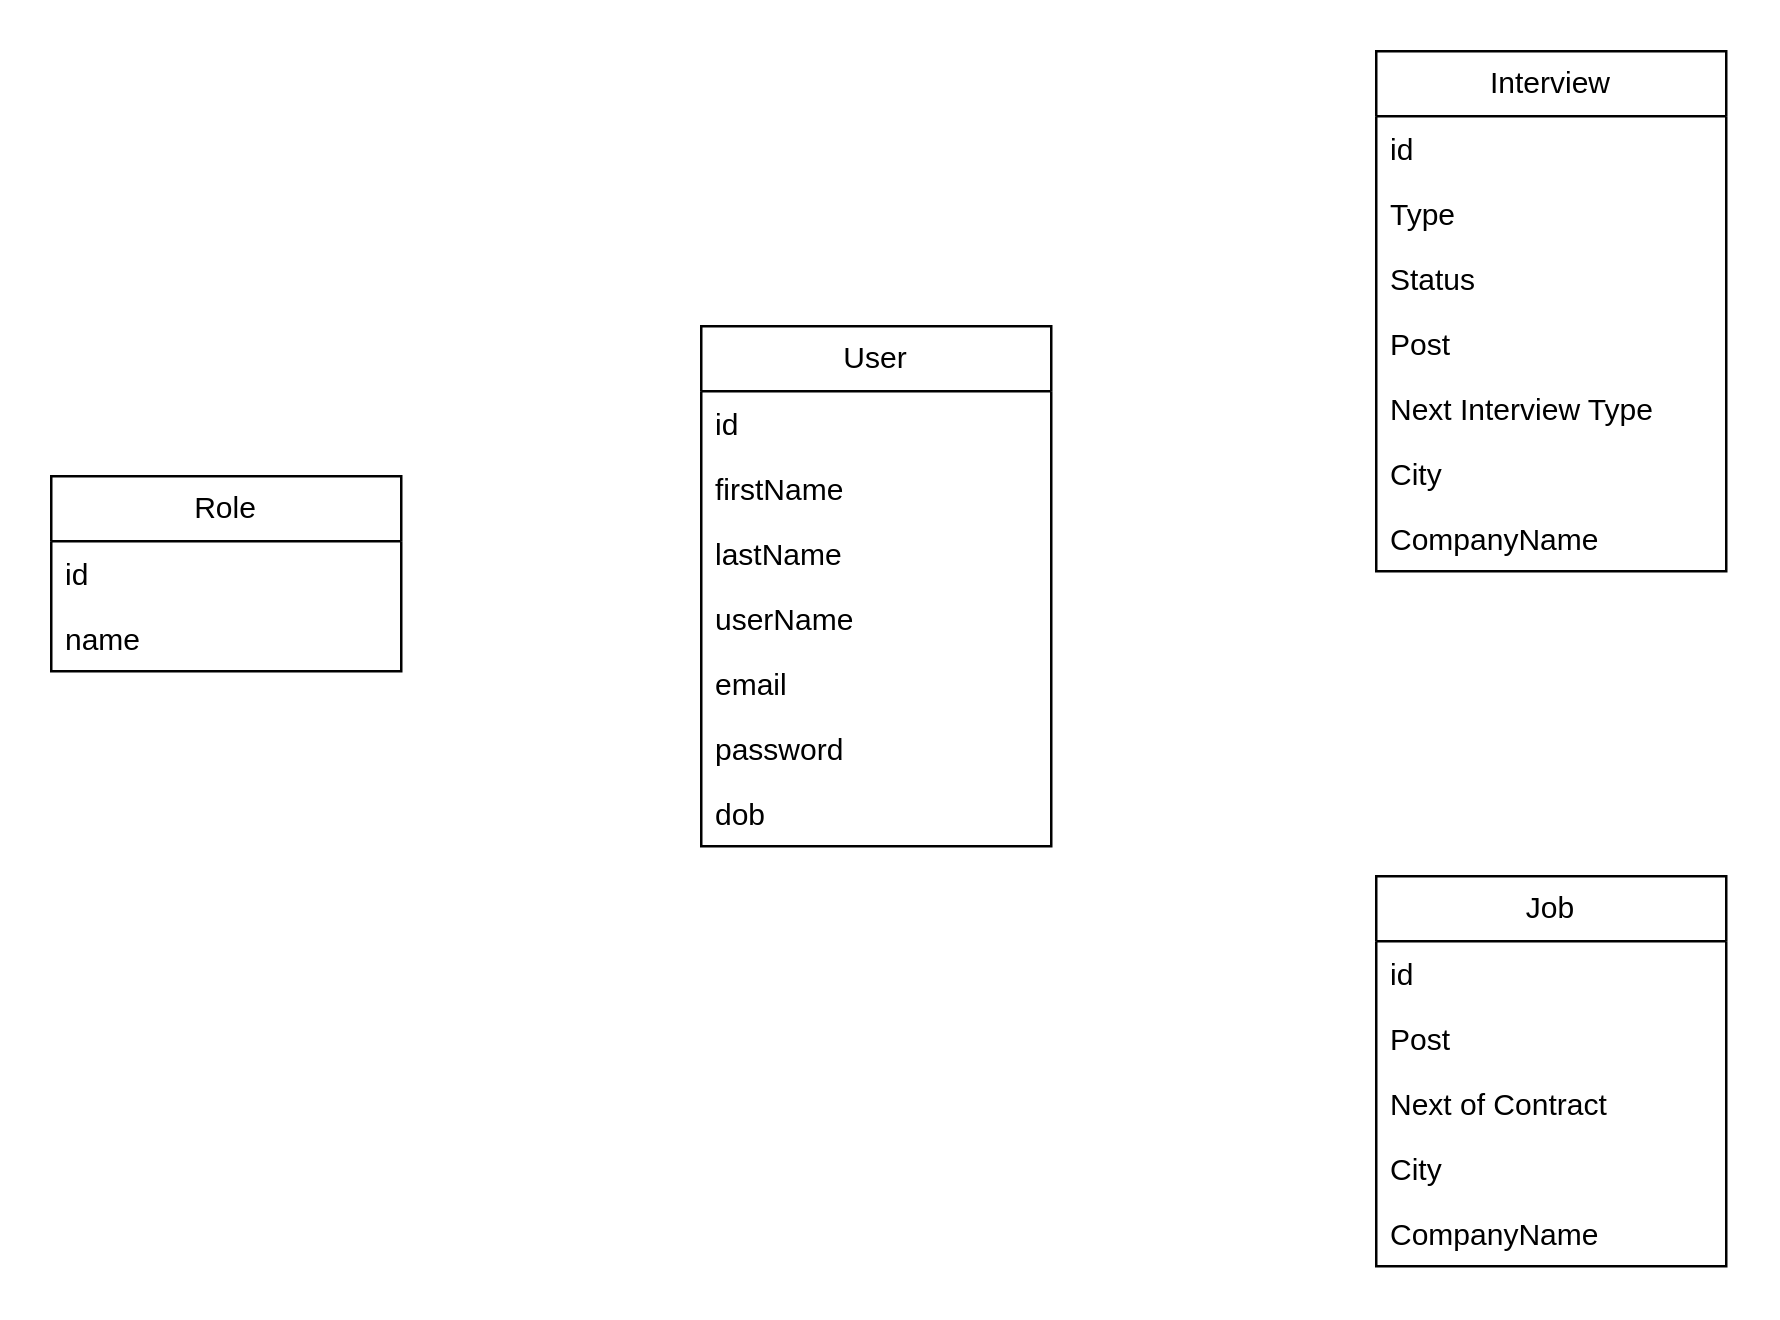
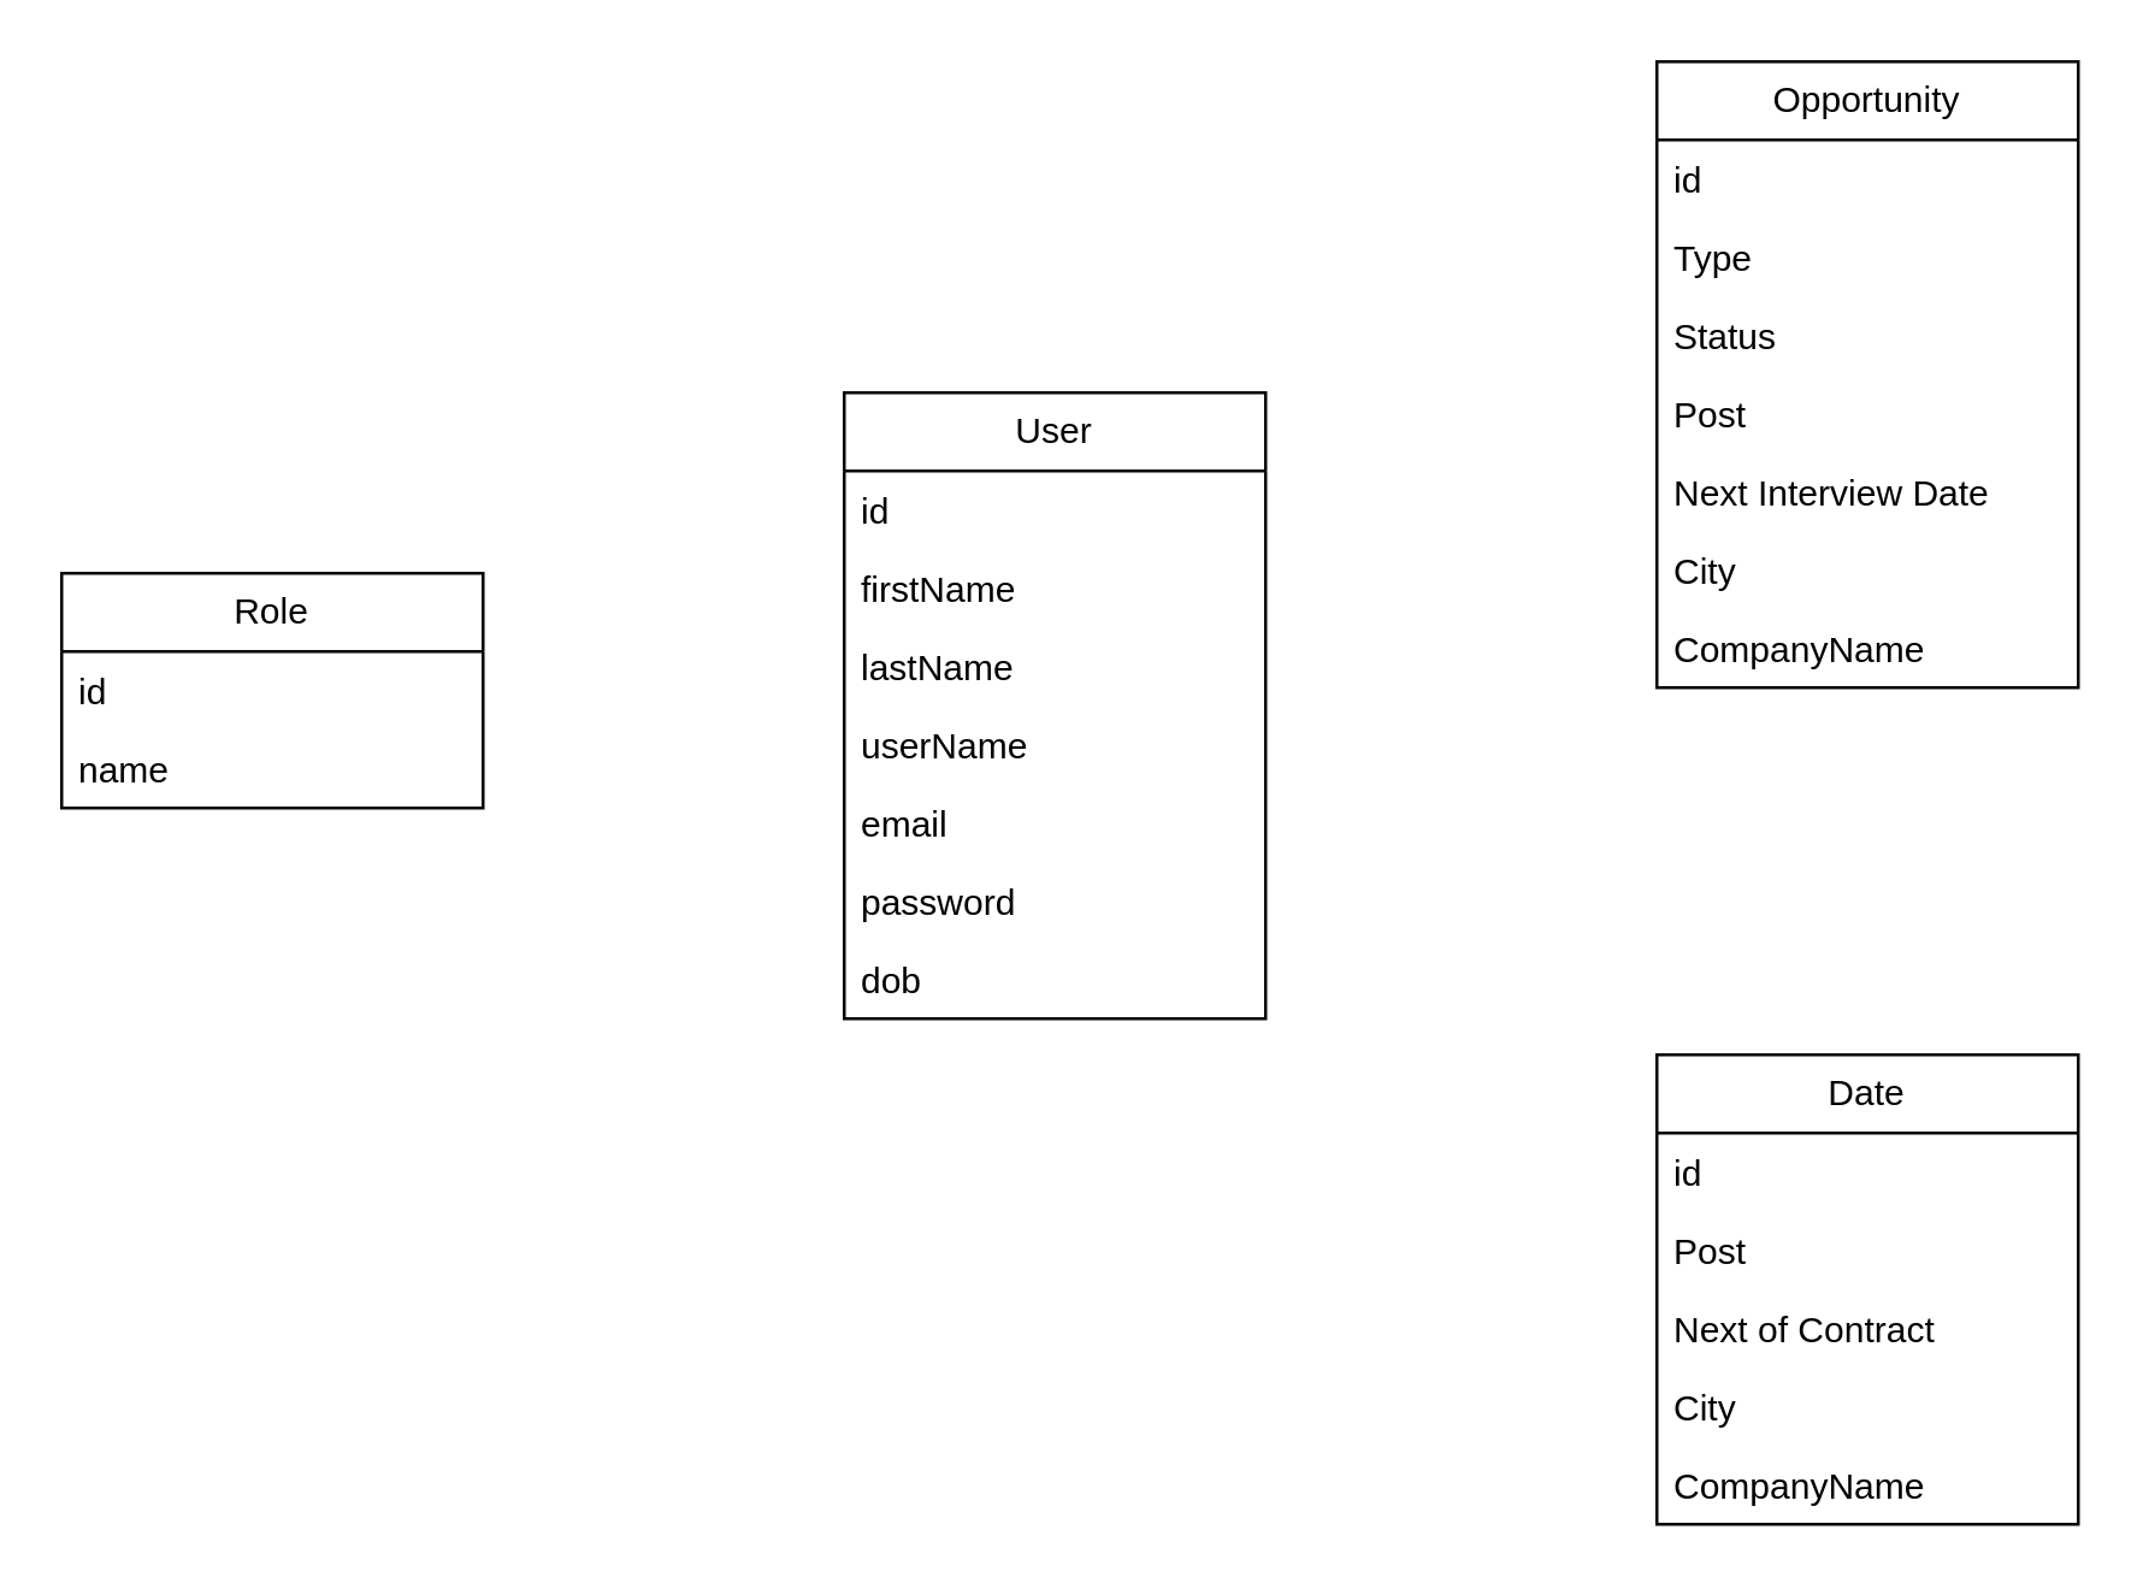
  <mxCell id="0" />
  <mxCell id="1" parent="0" />
  <mxCell id="2" value="User" style="swimlane;fontStyle=0;childLayout=stackLayout;horizontal=1;startSize=26;fillColor=none;horizontalStack=0;resizeParent=1;resizeParentMax=0;resizeLast=0;collapsible=1;marginBottom=0;whiteSpace=wrap;html=1;" vertex="1" parent="1"><mxGeometry x="280" y="130" width="140" height="208" as="geometry" /></mxCell>
  <mxCell id="3" value="id" style="text;strokeColor=none;fillColor=none;align=left;verticalAlign=top;spacingLeft=4;spacingRight=4;overflow=hidden;rotatable=0;points=[[0,0.5],[1,0.5]];portConstraint=eastwest;whiteSpace=wrap;html=1;" vertex="1" parent="2"><mxGeometry y="26" width="140" height="26" as="geometry" /></mxCell>
  <mxCell id="4" value="firstName" style="text;strokeColor=none;fillColor=none;align=left;verticalAlign=top;spacingLeft=4;spacingRight=4;overflow=hidden;rotatable=0;points=[[0,0.5],[1,0.5]];portConstraint=eastwest;whiteSpace=wrap;html=1;" vertex="1" parent="2"><mxGeometry y="52" width="140" height="26" as="geometry" /></mxCell>
  <mxCell id="5" value="lastName" style="text;strokeColor=none;fillColor=none;align=left;verticalAlign=top;spacingLeft=4;spacingRight=4;overflow=hidden;rotatable=0;points=[[0,0.5],[1,0.5]];portConstraint=eastwest;whiteSpace=wrap;html=1;" vertex="1" parent="2"><mxGeometry y="78" width="140" height="26" as="geometry" /></mxCell>
  <mxCell id="6" value="userName" style="text;strokeColor=none;fillColor=none;align=left;verticalAlign=top;spacingLeft=4;spacingRight=4;overflow=hidden;rotatable=0;points=[[0,0.5],[1,0.5]];portConstraint=eastwest;whiteSpace=wrap;html=1;" vertex="1" parent="2"><mxGeometry y="104" width="140" height="26" as="geometry" /></mxCell>
  <mxCell id="7" value="email" style="text;strokeColor=none;fillColor=none;align=left;verticalAlign=top;spacingLeft=4;spacingRight=4;overflow=hidden;rotatable=0;points=[[0,0.5],[1,0.5]];portConstraint=eastwest;whiteSpace=wrap;html=1;" vertex="1" parent="2"><mxGeometry y="130" width="140" height="26" as="geometry" /></mxCell>
  <mxCell id="8" value="password" style="text;strokeColor=none;fillColor=none;align=left;verticalAlign=top;spacingLeft=4;spacingRight=4;overflow=hidden;rotatable=0;points=[[0,0.5],[1,0.5]];portConstraint=eastwest;whiteSpace=wrap;html=1;" vertex="1" parent="2"><mxGeometry y="156" width="140" height="26" as="geometry" /></mxCell>
  <mxCell id="9" value="dob" style="text;strokeColor=none;fillColor=none;align=left;verticalAlign=top;spacingLeft=4;spacingRight=4;overflow=hidden;rotatable=0;points=[[0,0.5],[1,0.5]];portConstraint=eastwest;whiteSpace=wrap;html=1;" vertex="1" parent="2"><mxGeometry y="182" width="140" height="26" as="geometry" /></mxCell>
- <mxCell id="10" value="Interview" style="swimlane;fontStyle=0;childLayout=stackLayout;horizontal=1;startSize=26;fillColor=none;horizontalStack=0;resizeParent=1;resizeParentMax=0;resizeLast=0;collapsible=1;marginBottom=0;whiteSpace=wrap;html=1;" vertex="1" parent="1"><mxGeometry x="550" y="20" width="140" height="208" as="geometry" /></mxCell>
+ <mxCell id="10" value="Opportunity" style="swimlane;fontStyle=0;childLayout=stackLayout;horizontal=1;startSize=26;fillColor=none;horizontalStack=0;resizeParent=1;resizeParentMax=0;resizeLast=0;collapsible=1;marginBottom=0;whiteSpace=wrap;html=1;" vertex="1" parent="1"><mxGeometry x="550" y="20" width="140" height="208" as="geometry" /></mxCell>
  <mxCell id="11" value="id" style="text;strokeColor=none;fillColor=none;align=left;verticalAlign=top;spacingLeft=4;spacingRight=4;overflow=hidden;rotatable=0;points=[[0,0.5],[1,0.5]];portConstraint=eastwest;whiteSpace=wrap;html=1;" vertex="1" parent="10"><mxGeometry y="26" width="140" height="26" as="geometry" /></mxCell>
  <mxCell id="12" value="Type" style="text;strokeColor=none;fillColor=none;align=left;verticalAlign=top;spacingLeft=4;spacingRight=4;overflow=hidden;rotatable=0;points=[[0,0.5],[1,0.5]];portConstraint=eastwest;whiteSpace=wrap;html=1;" vertex="1" parent="10"><mxGeometry y="52" width="140" height="26" as="geometry" /></mxCell>
  <mxCell id="13" value="Status" style="text;strokeColor=none;fillColor=none;align=left;verticalAlign=top;spacingLeft=4;spacingRight=4;overflow=hidden;rotatable=0;points=[[0,0.5],[1,0.5]];portConstraint=eastwest;whiteSpace=wrap;html=1;" vertex="1" parent="10"><mxGeometry y="78" width="140" height="26" as="geometry" /></mxCell>
  <mxCell id="14" value="Post" style="text;strokeColor=none;fillColor=none;align=left;verticalAlign=top;spacingLeft=4;spacingRight=4;overflow=hidden;rotatable=0;points=[[0,0.5],[1,0.5]];portConstraint=eastwest;whiteSpace=wrap;html=1;" vertex="1" parent="10"><mxGeometry y="104" width="140" height="26" as="geometry" /></mxCell>
- <mxCell id="15" value="Next Interview Type" style="text;strokeColor=none;fillColor=none;align=left;verticalAlign=top;spacingLeft=4;spacingRight=4;overflow=hidden;rotatable=0;points=[[0,0.5],[1,0.5]];portConstraint=eastwest;whiteSpace=wrap;html=1;" vertex="1" parent="10"><mxGeometry y="130" width="140" height="26" as="geometry" /></mxCell>
+ <mxCell id="15" value="Next Interview Date" style="text;strokeColor=none;fillColor=none;align=left;verticalAlign=top;spacingLeft=4;spacingRight=4;overflow=hidden;rotatable=0;points=[[0,0.5],[1,0.5]];portConstraint=eastwest;whiteSpace=wrap;html=1;" vertex="1" parent="10"><mxGeometry y="130" width="140" height="26" as="geometry" /></mxCell>
  <mxCell id="16" value="City" style="text;strokeColor=none;fillColor=none;align=left;verticalAlign=top;spacingLeft=4;spacingRight=4;overflow=hidden;rotatable=0;points=[[0,0.5],[1,0.5]];portConstraint=eastwest;whiteSpace=wrap;html=1;" vertex="1" parent="10"><mxGeometry y="156" width="140" height="26" as="geometry" /></mxCell>
  <mxCell id="17" value="CompanyName" style="text;strokeColor=none;fillColor=none;align=left;verticalAlign=top;spacingLeft=4;spacingRight=4;overflow=hidden;rotatable=0;points=[[0,0.5],[1,0.5]];portConstraint=eastwest;whiteSpace=wrap;html=1;" vertex="1" parent="10"><mxGeometry y="182" width="140" height="26" as="geometry" /></mxCell>
- <mxCell id="18" value="Job" style="swimlane;fontStyle=0;childLayout=stackLayout;horizontal=1;startSize=26;fillColor=none;horizontalStack=0;resizeParent=1;resizeParentMax=0;resizeLast=0;collapsible=1;marginBottom=0;whiteSpace=wrap;html=1;" vertex="1" parent="1"><mxGeometry x="550" y="350" width="140" height="156" as="geometry" /></mxCell>
+ <mxCell id="18" value="Date" style="swimlane;fontStyle=0;childLayout=stackLayout;horizontal=1;startSize=26;fillColor=none;horizontalStack=0;resizeParent=1;resizeParentMax=0;resizeLast=0;collapsible=1;marginBottom=0;whiteSpace=wrap;html=1;" vertex="1" parent="1"><mxGeometry x="550" y="350" width="140" height="156" as="geometry" /></mxCell>
  <mxCell id="19" value="id" style="text;strokeColor=none;fillColor=none;align=left;verticalAlign=top;spacingLeft=4;spacingRight=4;overflow=hidden;rotatable=0;points=[[0,0.5],[1,0.5]];portConstraint=eastwest;whiteSpace=wrap;html=1;" vertex="1" parent="18"><mxGeometry y="26" width="140" height="26" as="geometry" /></mxCell>
  <mxCell id="20" value="Post" style="text;strokeColor=none;fillColor=none;align=left;verticalAlign=top;spacingLeft=4;spacingRight=4;overflow=hidden;rotatable=0;points=[[0,0.5],[1,0.5]];portConstraint=eastwest;whiteSpace=wrap;html=1;" vertex="1" parent="18"><mxGeometry y="52" width="140" height="26" as="geometry" /></mxCell>
  <mxCell id="21" value="Next of Contract" style="text;strokeColor=none;fillColor=none;align=left;verticalAlign=top;spacingLeft=4;spacingRight=4;overflow=hidden;rotatable=0;points=[[0,0.5],[1,0.5]];portConstraint=eastwest;whiteSpace=wrap;html=1;" vertex="1" parent="18"><mxGeometry y="78" width="140" height="26" as="geometry" /></mxCell>
  <mxCell id="22" value="City" style="text;strokeColor=none;fillColor=none;align=left;verticalAlign=top;spacingLeft=4;spacingRight=4;overflow=hidden;rotatable=0;points=[[0,0.5],[1,0.5]];portConstraint=eastwest;whiteSpace=wrap;html=1;" vertex="1" parent="18"><mxGeometry y="104" width="140" height="26" as="geometry" /></mxCell>
  <mxCell id="23" value="CompanyName" style="text;strokeColor=none;fillColor=none;align=left;verticalAlign=top;spacingLeft=4;spacingRight=4;overflow=hidden;rotatable=0;points=[[0,0.5],[1,0.5]];portConstraint=eastwest;whiteSpace=wrap;html=1;" vertex="1" parent="18"><mxGeometry y="130" width="140" height="26" as="geometry" /></mxCell>
  <mxCell id="24" value="Role" style="swimlane;fontStyle=0;childLayout=stackLayout;horizontal=1;startSize=26;fillColor=none;horizontalStack=0;resizeParent=1;resizeParentMax=0;resizeLast=0;collapsible=1;marginBottom=0;whiteSpace=wrap;html=1;" vertex="1" parent="1"><mxGeometry x="20" y="190" width="140" height="78" as="geometry" /></mxCell>
  <mxCell id="25" value="id" style="text;strokeColor=none;fillColor=none;align=left;verticalAlign=top;spacingLeft=4;spacingRight=4;overflow=hidden;rotatable=0;points=[[0,0.5],[1,0.5]];portConstraint=eastwest;whiteSpace=wrap;html=1;" vertex="1" parent="24"><mxGeometry y="26" width="140" height="26" as="geometry" /></mxCell>
  <mxCell id="26" value="name" style="text;strokeColor=none;fillColor=none;align=left;verticalAlign=top;spacingLeft=4;spacingRight=4;overflow=hidden;rotatable=0;points=[[0,0.5],[1,0.5]];portConstraint=eastwest;whiteSpace=wrap;html=1;" vertex="1" parent="24"><mxGeometry y="52" width="140" height="26" as="geometry" /></mxCell>
